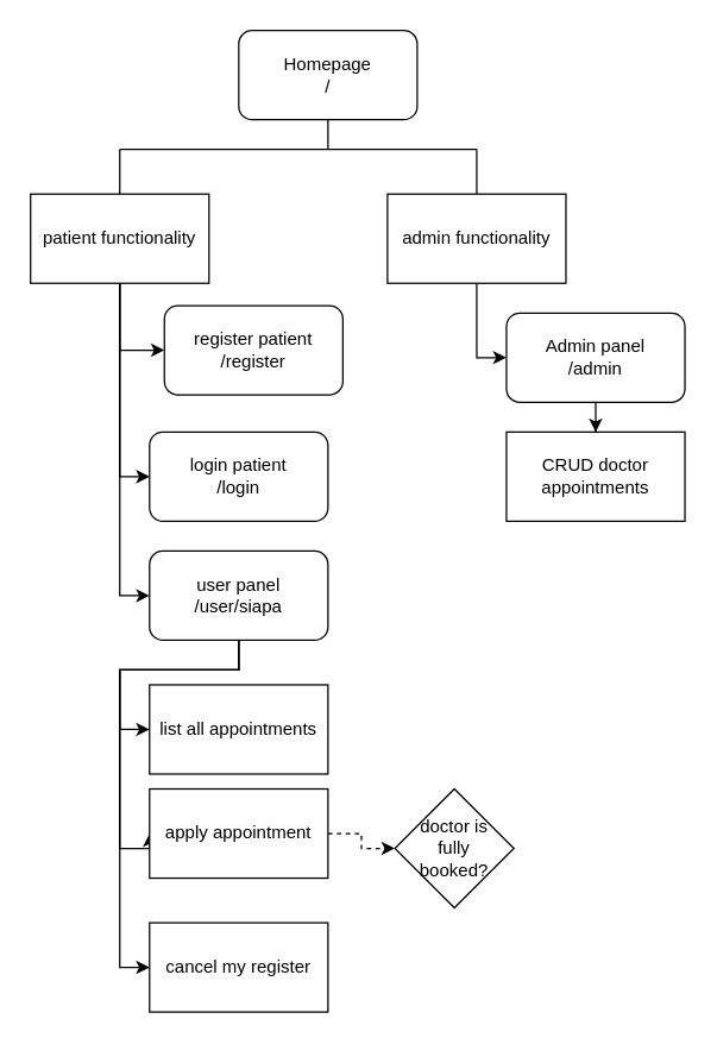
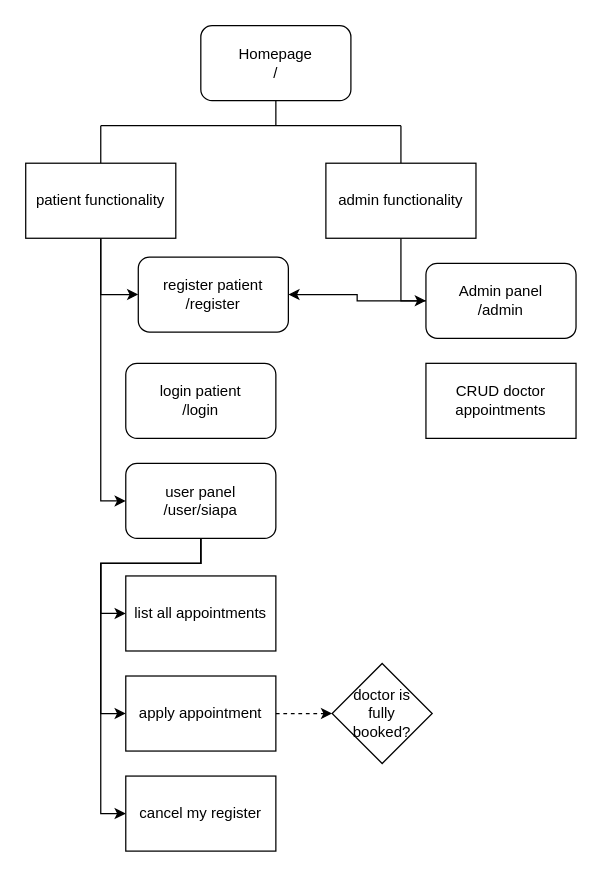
  <mxCell id="0" />
  <mxCell id="1" parent="0" />
  <mxCell id="2" style="edgeStyle=orthogonalEdgeStyle;rounded=0;orthogonalLoop=1;jettySize=auto;html=1;endArrow=none;endFill=0;" edge="1" parent="1" source="3"><mxGeometry relative="1" as="geometry"><mxPoint x="220" y="100" as="targetPoint" /></mxGeometry></mxCell>
  <mxCell id="3" value="&lt;div&gt;Homepage&lt;/div&gt;&lt;div&gt;/&lt;br&gt;&lt;/div&gt;" style="rounded=1;whiteSpace=wrap;html=1;" vertex="1" parent="1"><mxGeometry x="160" y="20" width="120" height="60" as="geometry" /></mxCell>
  <mxCell id="4" value="&lt;div&gt;register patient &lt;/div&gt;&lt;div&gt;/register&lt;br&gt;&lt;/div&gt;" style="rounded=1;whiteSpace=wrap;html=1;" vertex="1" parent="1"><mxGeometry x="110" y="205" width="120" height="60" as="geometry" /></mxCell>
- <mxCell id="5" style="edgeStyle=orthogonalEdgeStyle;rounded=0;orthogonalLoop=1;jettySize=auto;html=1;" edge="1" parent="1" source="6" target="17"><mxGeometry relative="1" as="geometry" /></mxCell>
+ <mxCell id="5" style="edgeStyle=orthogonalEdgeStyle;rounded=0;orthogonalLoop=1;jettySize=auto;html=1;" edge="1" parent="1" source="6" target="4"><mxGeometry relative="1" as="geometry" /></mxCell>
  <mxCell id="6" value="&lt;div&gt;Admin panel&lt;/div&gt;&lt;div&gt;/admin&lt;/div&gt;" style="rounded=1;whiteSpace=wrap;html=1;" vertex="1" parent="1"><mxGeometry x="340" y="210" width="120" height="60" as="geometry" /></mxCell>
  <mxCell id="7" style="edgeStyle=orthogonalEdgeStyle;rounded=0;orthogonalLoop=1;jettySize=auto;html=1;endArrow=none;endFill=0;" edge="1" parent="1" source="11"><mxGeometry relative="1" as="geometry"><mxPoint x="80" y="100" as="targetPoint" /></mxGeometry></mxCell>
  <mxCell id="8" style="edgeStyle=orthogonalEdgeStyle;rounded=0;orthogonalLoop=1;jettySize=auto;html=1;entryX=0;entryY=0.5;entryDx=0;entryDy=0;" edge="1" parent="1" source="11" target="4"><mxGeometry relative="1" as="geometry" /></mxCell>
- <mxCell id="9" style="edgeStyle=orthogonalEdgeStyle;rounded=0;orthogonalLoop=1;jettySize=auto;html=1;entryX=0;entryY=0.5;entryDx=0;entryDy=0;" edge="1" parent="1" source="11" target="12"><mxGeometry relative="1" as="geometry" /></mxCell>
  <mxCell id="10" style="edgeStyle=orthogonalEdgeStyle;rounded=0;orthogonalLoop=1;jettySize=auto;html=1;entryX=0;entryY=0.5;entryDx=0;entryDy=0;" edge="1" parent="1" source="11" target="21"><mxGeometry relative="1" as="geometry" /></mxCell>
  <mxCell id="11" value="patient functionality" style="rounded=0;whiteSpace=wrap;html=1;" vertex="1" parent="1"><mxGeometry x="20" y="130" width="120" height="60" as="geometry" /></mxCell>
  <mxCell id="12" value="&lt;div&gt;login patient&lt;/div&gt;&lt;div&gt;/login&lt;/div&gt;" style="rounded=1;whiteSpace=wrap;html=1;" vertex="1" parent="1"><mxGeometry x="100" y="290" width="120" height="60" as="geometry" /></mxCell>
  <mxCell id="13" value="" style="endArrow=none;html=1;" edge="1" parent="1"><mxGeometry width="50" height="50" relative="1" as="geometry"><mxPoint x="320" y="100" as="sourcePoint" /><mxPoint x="80" y="100" as="targetPoint" /></mxGeometry></mxCell>
  <mxCell id="14" style="edgeStyle=orthogonalEdgeStyle;rounded=0;orthogonalLoop=1;jettySize=auto;html=1;entryX=0;entryY=0.5;entryDx=0;entryDy=0;" edge="1" parent="1" source="16" target="6"><mxGeometry relative="1" as="geometry" /></mxCell>
  <mxCell id="15" style="edgeStyle=orthogonalEdgeStyle;rounded=0;orthogonalLoop=1;jettySize=auto;html=1;endArrow=none;endFill=0;" edge="1" parent="1" source="16"><mxGeometry relative="1" as="geometry"><mxPoint x="320" y="100" as="targetPoint" /></mxGeometry></mxCell>
  <mxCell id="16" value="admin functionality" style="rounded=0;whiteSpace=wrap;html=1;" vertex="1" parent="1"><mxGeometry x="260" y="130" width="120" height="60" as="geometry" /></mxCell>
  <mxCell id="17" value="&lt;div&gt;CRUD doctor&lt;/div&gt;&lt;div&gt;appointments&lt;br&gt;&lt;/div&gt;" style="rounded=0;whiteSpace=wrap;html=1;" vertex="1" parent="1"><mxGeometry x="340" y="290" width="120" height="60" as="geometry" /></mxCell>
  <mxCell id="18" style="edgeStyle=orthogonalEdgeStyle;rounded=0;orthogonalLoop=1;jettySize=auto;html=1;entryX=0;entryY=0.5;entryDx=0;entryDy=0;" edge="1" parent="1" source="21" target="22"><mxGeometry relative="1" as="geometry" /></mxCell>
  <mxCell id="19" style="edgeStyle=orthogonalEdgeStyle;rounded=0;orthogonalLoop=1;jettySize=auto;html=1;entryX=0;entryY=0.5;entryDx=0;entryDy=0;" edge="1" parent="1" source="21" target="24"><mxGeometry relative="1" as="geometry"><Array as="points"><mxPoint x="160" y="450" /><mxPoint x="80" y="450" /><mxPoint x="80" y="570" /></Array></mxGeometry></mxCell>
  <mxCell id="20" style="edgeStyle=orthogonalEdgeStyle;rounded=0;orthogonalLoop=1;jettySize=auto;html=1;entryX=0;entryY=0.5;entryDx=0;entryDy=0;" edge="1" parent="1" source="21" target="25"><mxGeometry relative="1" as="geometry"><Array as="points"><mxPoint x="160" y="450" /><mxPoint x="80" y="450" /><mxPoint x="80" y="650" /></Array></mxGeometry></mxCell>
  <mxCell id="21" value="&lt;div&gt;user panel&lt;/div&gt;&lt;div&gt;/user/siapa&lt;br&gt;&lt;/div&gt;" style="rounded=1;whiteSpace=wrap;html=1;" vertex="1" parent="1"><mxGeometry x="100" y="370" width="120" height="60" as="geometry" /></mxCell>
  <mxCell id="22" value="list all appointments" style="rounded=0;whiteSpace=wrap;html=1;" vertex="1" parent="1"><mxGeometry x="100" y="460" width="120" height="60" as="geometry" /></mxCell>
  <mxCell id="23" style="edgeStyle=orthogonalEdgeStyle;rounded=0;orthogonalLoop=1;jettySize=auto;html=1;dashed=1;" edge="1" parent="1" source="24" target="26"><mxGeometry relative="1" as="geometry" /></mxCell>
- <mxCell id="24" value="apply appointment" style="rounded=0;whiteSpace=wrap;html=1;" vertex="1" parent="1"><mxGeometry x="100" y="530" width="120" height="60" as="geometry" /></mxCell>
+ <mxCell id="24" value="apply appointment" style="rounded=0;whiteSpace=wrap;html=1;" vertex="1" parent="1"><mxGeometry x="100" y="540" width="120" height="60" as="geometry" /></mxCell>
  <mxCell id="25" value="cancel my register" style="rounded=0;whiteSpace=wrap;html=1;" vertex="1" parent="1"><mxGeometry x="100" y="620" width="120" height="60" as="geometry" /></mxCell>
  <mxCell id="26" value="&lt;div&gt;doctor is&lt;/div&gt;&lt;div&gt;fully&lt;/div&gt;&lt;div&gt;booked?&lt;/div&gt;" style="rhombus;whiteSpace=wrap;html=1;" vertex="1" parent="1"><mxGeometry x="265" y="530" width="80" height="80" as="geometry" /></mxCell>
